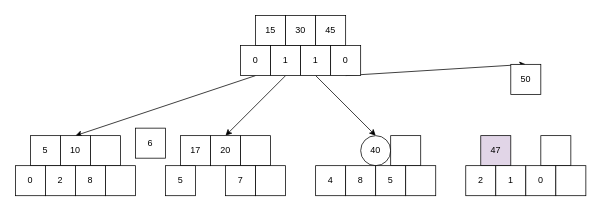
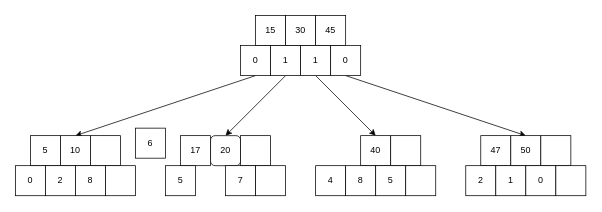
  <mxCell id="0" />
  <mxCell id="1" parent="0" />
  <mxCell id="2" value="15" style="rounded=0;whiteSpace=wrap;html=1;" parent="1" vertex="1"><mxGeometry x="340" y="20" width="40" height="40" as="geometry" /></mxCell>
  <mxCell id="3" value="30" style="rounded=0;whiteSpace=wrap;html=1;" parent="1" vertex="1"><mxGeometry x="380" y="20" width="40" height="40" as="geometry" /></mxCell>
  <mxCell id="4" value="45" style="rounded=0;whiteSpace=wrap;html=1;" parent="1" vertex="1"><mxGeometry x="420" y="20" width="40" height="40" as="geometry" /></mxCell>
  <mxCell id="5" style="rounded=0;orthogonalLoop=1;jettySize=auto;html=1;entryX=0.5;entryY=0;entryDx=0;entryDy=0;exitX=0.5;exitY=1;exitDx=0;exitDy=0;" edge="1" parent="1" source="6" target="14"><mxGeometry relative="1" as="geometry" /></mxCell>
  <mxCell id="6" value="0" style="rounded=0;whiteSpace=wrap;html=1;" parent="1" vertex="1"><mxGeometry x="320" y="60" width="40" height="40" as="geometry" /></mxCell>
  <mxCell id="7" style="edgeStyle=none;rounded=0;orthogonalLoop=1;jettySize=auto;html=1;entryX=0.5;entryY=0;entryDx=0;entryDy=0;exitX=0.5;exitY=1;exitDx=0;exitDy=0;" edge="1" parent="1" source="8" target="21"><mxGeometry relative="1" as="geometry" /></mxCell>
  <mxCell id="8" value="1" style="rounded=0;whiteSpace=wrap;html=1;" parent="1" vertex="1"><mxGeometry x="360" y="60" width="40" height="40" as="geometry" /></mxCell>
  <mxCell id="9" style="edgeStyle=none;rounded=0;orthogonalLoop=1;jettySize=auto;html=1;entryX=0.5;entryY=0;entryDx=0;entryDy=0;exitX=0.5;exitY=1;exitDx=0;exitDy=0;" edge="1" parent="1" source="10" target="27"><mxGeometry relative="1" as="geometry" /></mxCell>
  <mxCell id="10" value="1" style="rounded=0;whiteSpace=wrap;html=1;" parent="1" vertex="1"><mxGeometry x="400" y="60" width="40" height="40" as="geometry" /></mxCell>
  <mxCell id="11" style="edgeStyle=none;rounded=0;orthogonalLoop=1;jettySize=auto;html=1;entryX=0.5;entryY=0;entryDx=0;entryDy=0;exitX=0.5;exitY=1;exitDx=0;exitDy=0;" edge="1" parent="1" source="12" target="34"><mxGeometry relative="1" as="geometry" /></mxCell>
  <mxCell id="12" value="0" style="rounded=0;whiteSpace=wrap;html=1;" parent="1" vertex="1"><mxGeometry x="440" y="60" width="40" height="40" as="geometry" /></mxCell>
  <mxCell id="13" value="5" style="rounded=0;whiteSpace=wrap;html=1;" vertex="1" parent="1"><mxGeometry x="40" y="180" width="40" height="40" as="geometry" /></mxCell>
  <mxCell id="14" value="10" style="rounded=0;whiteSpace=wrap;html=1;" vertex="1" parent="1"><mxGeometry x="80" y="180" width="40" height="40" as="geometry" /></mxCell>
  <mxCell id="15" value="" style="rounded=0;whiteSpace=wrap;html=1;" vertex="1" parent="1"><mxGeometry x="120" y="180" width="40" height="40" as="geometry" /></mxCell>
  <mxCell id="16" value="0" style="rounded=0;whiteSpace=wrap;html=1;" vertex="1" parent="1"><mxGeometry x="20" y="220" width="40" height="40" as="geometry" /></mxCell>
  <mxCell id="17" value="2" style="rounded=0;whiteSpace=wrap;html=1;" vertex="1" parent="1"><mxGeometry x="60" y="220" width="40" height="40" as="geometry" /></mxCell>
  <mxCell id="18" value="8" style="rounded=0;whiteSpace=wrap;html=1;" vertex="1" parent="1"><mxGeometry x="100" y="220" width="40" height="40" as="geometry" /></mxCell>
  <mxCell id="19" value="" style="rounded=0;whiteSpace=wrap;html=1;" vertex="1" parent="1"><mxGeometry x="140" y="220" width="40" height="40" as="geometry" /></mxCell>
  <mxCell id="20" value="17" style="rounded=0;whiteSpace=wrap;html=1;" vertex="1" parent="1"><mxGeometry x="240" y="180" width="40" height="40" as="geometry" /></mxCell>
- <mxCell id="21" value="20" style="rounded=0;whiteSpace=wrap;html=1;" vertex="1" parent="1"><mxGeometry x="280" y="180" width="40" height="40" as="geometry" /></mxCell>
+ <mxCell id="21" value="20" style="whiteSpace=wrap;html=1;rounded=1;" vertex="1" parent="1"><mxGeometry x="280" y="180" width="40" height="40" as="geometry" /></mxCell>
  <mxCell id="22" value="" style="rounded=0;whiteSpace=wrap;html=1;" vertex="1" parent="1"><mxGeometry x="320" y="180" width="40" height="40" as="geometry" /></mxCell>
  <mxCell id="23" value="5" style="rounded=0;whiteSpace=wrap;html=1;" vertex="1" parent="1"><mxGeometry x="220" y="220" width="40" height="40" as="geometry" /></mxCell>
  <mxCell id="24" value="6" style="rounded=0;whiteSpace=wrap;html=1;" vertex="1" parent="1"><mxGeometry x="180" y="170" width="40" height="40" as="geometry" /></mxCell>
  <mxCell id="25" value="7" style="rounded=0;whiteSpace=wrap;html=1;" vertex="1" parent="1"><mxGeometry x="300" y="220" width="40" height="40" as="geometry" /></mxCell>
  <mxCell id="26" value="" style="rounded=0;whiteSpace=wrap;html=1;" vertex="1" parent="1"><mxGeometry x="340" y="220" width="40" height="40" as="geometry" /></mxCell>
- <mxCell id="27" value="40" style="ellipse;whiteSpace=wrap;html=1;" vertex="1" parent="1"><mxGeometry x="480" y="180" width="40" height="40" as="geometry" /></mxCell>
+ <mxCell id="27" value="40" style="rounded=0;whiteSpace=wrap;html=1;" vertex="1" parent="1"><mxGeometry x="480" y="180" width="40" height="40" as="geometry" /></mxCell>
  <mxCell id="28" value="" style="rounded=0;whiteSpace=wrap;html=1;" vertex="1" parent="1"><mxGeometry x="520" y="180" width="40" height="40" as="geometry" /></mxCell>
  <mxCell id="29" value="4" style="rounded=0;whiteSpace=wrap;html=1;" vertex="1" parent="1"><mxGeometry x="420" y="220" width="40" height="40" as="geometry" /></mxCell>
  <mxCell id="30" value="8" style="rounded=0;whiteSpace=wrap;html=1;" vertex="1" parent="1"><mxGeometry x="460" y="220" width="40" height="40" as="geometry" /></mxCell>
  <mxCell id="31" value="5" style="rounded=0;whiteSpace=wrap;html=1;" vertex="1" parent="1"><mxGeometry x="500" y="220" width="40" height="40" as="geometry" /></mxCell>
  <mxCell id="32" value="" style="rounded=0;whiteSpace=wrap;html=1;" vertex="1" parent="1"><mxGeometry x="540" y="220" width="40" height="40" as="geometry" /></mxCell>
- <mxCell id="33" value="47" style="rounded=0;whiteSpace=wrap;html=1;fillColor=#e1d5e7;" vertex="1" parent="1"><mxGeometry x="640" y="180" width="40" height="40" as="geometry" /></mxCell>
- <mxCell id="34" value="50" style="rounded=0;whiteSpace=wrap;html=1;" vertex="1" parent="1"><mxGeometry x="680" y="85" width="40" height="40" as="geometry" /></mxCell>
+ <mxCell id="33" value="47" style="rounded=0;whiteSpace=wrap;html=1;" vertex="1" parent="1"><mxGeometry x="640" y="180" width="40" height="40" as="geometry" /></mxCell>
+ <mxCell id="34" value="50" style="rounded=0;whiteSpace=wrap;html=1;" vertex="1" parent="1"><mxGeometry x="680" y="180" width="40" height="40" as="geometry" /></mxCell>
  <mxCell id="35" value="" style="rounded=0;whiteSpace=wrap;html=1;" vertex="1" parent="1"><mxGeometry x="720" y="180" width="40" height="40" as="geometry" /></mxCell>
  <mxCell id="36" value="2" style="rounded=0;whiteSpace=wrap;html=1;" vertex="1" parent="1"><mxGeometry x="620" y="220" width="40" height="40" as="geometry" /></mxCell>
  <mxCell id="37" value="1" style="rounded=0;whiteSpace=wrap;html=1;" vertex="1" parent="1"><mxGeometry x="660" y="220" width="40" height="40" as="geometry" /></mxCell>
  <mxCell id="38" value="0" style="rounded=0;whiteSpace=wrap;html=1;" vertex="1" parent="1"><mxGeometry x="700" y="220" width="40" height="40" as="geometry" /></mxCell>
  <mxCell id="39" value="" style="rounded=0;whiteSpace=wrap;html=1;" vertex="1" parent="1"><mxGeometry x="740" y="220" width="40" height="40" as="geometry" /></mxCell>
